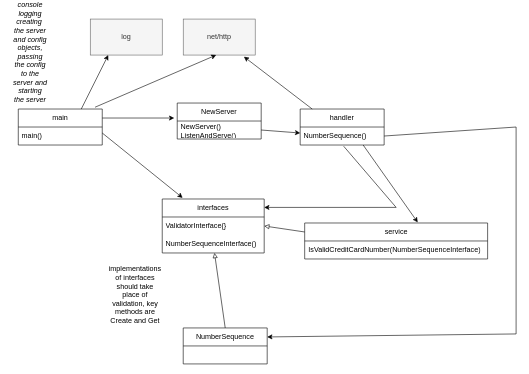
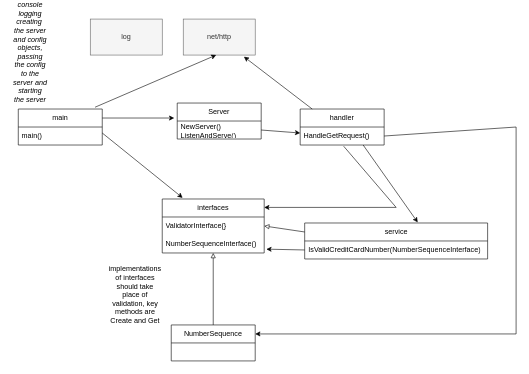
  <mxCell id="0" />
  <mxCell id="1" parent="0" />
  <mxCell id="2" value="main" style="swimlane;fontStyle=0;childLayout=stackLayout;horizontal=1;startSize=30;horizontalStack=0;resizeParent=1;resizeParentMax=0;resizeLast=0;collapsible=1;marginBottom=0;whiteSpace=wrap;html=1;" parent="1" vertex="1"><mxGeometry x="30" y="170" width="140" height="60" as="geometry" /></mxCell>
  <mxCell id="3" value="main()" style="text;strokeColor=none;fillColor=none;align=left;verticalAlign=middle;spacingLeft=4;spacingRight=4;overflow=hidden;points=[[0,0.5],[1,0.5]];portConstraint=eastwest;rotatable=0;whiteSpace=wrap;html=1;" parent="2" vertex="1"><mxGeometry y="30" width="140" height="30" as="geometry" /></mxCell>
  <mxCell id="4" value="" style="endArrow=classic;html=1;rounded=0;entryX=0.2;entryY=-0.022;entryDx=0;entryDy=0;entryPerimeter=0;" parent="1" target="5" edge="1"><mxGeometry width="50" height="50" relative="1" as="geometry"><mxPoint x="170" y="210" as="sourcePoint" /><mxPoint x="260" y="210" as="targetPoint" /></mxGeometry></mxCell>
  <mxCell id="5" value="interfaces" style="swimlane;fontStyle=0;childLayout=stackLayout;horizontal=1;startSize=30;horizontalStack=0;resizeParent=1;resizeParentMax=0;resizeLast=0;collapsible=1;marginBottom=0;whiteSpace=wrap;html=1;" parent="1" vertex="1"><mxGeometry x="270" y="320" width="170" height="90" as="geometry" /></mxCell>
  <mxCell id="6" value="&lt;div&gt;ValidatorInterface{}&lt;/div&gt;" style="text;strokeColor=none;fillColor=none;align=left;verticalAlign=middle;spacingLeft=4;spacingRight=4;overflow=hidden;points=[[0,0.5],[1,0.5]];portConstraint=eastwest;rotatable=0;whiteSpace=wrap;html=1;" parent="5" vertex="1"><mxGeometry y="30" width="170" height="30" as="geometry" /></mxCell>
  <mxCell id="7" value="NumberSequenceInterface()" style="text;strokeColor=none;fillColor=none;align=left;verticalAlign=middle;spacingLeft=4;spacingRight=4;overflow=hidden;points=[[0,0.5],[1,0.5]];portConstraint=eastwest;rotatable=0;whiteSpace=wrap;html=1;" parent="5" vertex="1"><mxGeometry y="60" width="170" height="30" as="geometry" /></mxCell>
  <mxCell id="8" value="handler" style="swimlane;fontStyle=0;childLayout=stackLayout;horizontal=1;startSize=30;horizontalStack=0;resizeParent=1;resizeParentMax=0;resizeLast=0;collapsible=1;marginBottom=0;whiteSpace=wrap;html=1;" parent="1" vertex="1"><mxGeometry x="500" y="170" width="140" height="60" as="geometry" /></mxCell>
- <mxCell id="9" value="NumberSequence()" style="text;strokeColor=none;fillColor=none;align=left;verticalAlign=middle;spacingLeft=4;spacingRight=4;overflow=hidden;points=[[0,0.5],[1,0.5]];portConstraint=eastwest;rotatable=0;whiteSpace=wrap;html=1;" parent="8" vertex="1"><mxGeometry y="30" width="140" height="30" as="geometry" /></mxCell>
+ <mxCell id="9" value="HandleGetRequest()" style="text;strokeColor=none;fillColor=none;align=left;verticalAlign=middle;spacingLeft=4;spacingRight=4;overflow=hidden;points=[[0,0.5],[1,0.5]];portConstraint=eastwest;rotatable=0;whiteSpace=wrap;html=1;" parent="8" vertex="1"><mxGeometry y="30" width="140" height="30" as="geometry" /></mxCell>
  <mxCell id="10" value="service" style="swimlane;fontStyle=0;childLayout=stackLayout;horizontal=1;startSize=30;horizontalStack=0;resizeParent=1;resizeParentMax=0;resizeLast=0;collapsible=1;marginBottom=0;whiteSpace=wrap;html=1;" parent="1" vertex="1"><mxGeometry x="507.5" y="360" width="305" height="60" as="geometry" /></mxCell>
  <mxCell id="11" value="IsValidCreditCardNumber(NumberSequenceInterface)" style="text;strokeColor=none;fillColor=none;align=left;verticalAlign=middle;spacingLeft=4;spacingRight=4;overflow=hidden;points=[[0,0.5],[1,0.5]];portConstraint=eastwest;rotatable=0;whiteSpace=wrap;html=1;" parent="10" vertex="1"><mxGeometry y="30" width="305" height="30" as="geometry" /></mxCell>
  <mxCell id="12" value="" style="endArrow=classic;html=1;rounded=0;exitX=0.518;exitY=1.067;exitDx=0;exitDy=0;exitPerimeter=0;entryX=1;entryY=0.156;entryDx=0;entryDy=0;entryPerimeter=0;" parent="1" source="9" target="5" edge="1"><mxGeometry width="50" height="50" relative="1" as="geometry"><mxPoint x="680" y="250" as="sourcePoint" /><mxPoint x="730" y="200" as="targetPoint" /><Array as="points"><mxPoint x="660" y="334" /></Array></mxGeometry></mxCell>
  <mxCell id="13" value="" style="endArrow=classic;html=1;rounded=0;exitX=1;exitY=0.25;exitDx=0;exitDy=0;" parent="1" source="2" edge="1"><mxGeometry width="50" height="50" relative="1" as="geometry"><mxPoint x="460" y="170" as="sourcePoint" /><mxPoint x="290" y="185" as="targetPoint" /></mxGeometry></mxCell>
- <mxCell id="14" value="NumberSequence" style="swimlane;fontStyle=0;childLayout=stackLayout;horizontal=1;startSize=30;horizontalStack=0;resizeParent=1;resizeParentMax=0;resizeLast=0;collapsible=1;marginBottom=0;whiteSpace=wrap;html=1;" parent="1" vertex="1"><mxGeometry x="305" y="535" width="140" height="60" as="geometry" /></mxCell>
+ <mxCell id="14" value="NumberSequence" style="swimlane;fontStyle=0;childLayout=stackLayout;horizontal=1;startSize=30;horizontalStack=0;resizeParent=1;resizeParentMax=0;resizeLast=0;collapsible=1;marginBottom=0;whiteSpace=wrap;html=1;" parent="1" vertex="1"><mxGeometry x="285" y="530" width="140" height="60" as="geometry" /></mxCell>
+ <mxCell id="15" value="" style="endArrow=classic;html=1;rounded=0;exitX=0;exitY=0.5;exitDx=0;exitDy=0;entryX=1.021;entryY=0.788;entryDx=0;entryDy=0;entryPerimeter=0;" parent="1" source="11" target="7" edge="1"><mxGeometry width="50" height="50" relative="1" as="geometry"><mxPoint x="260" y="600" as="sourcePoint" /><mxPoint x="310" y="550" as="targetPoint" /></mxGeometry></mxCell>
  <mxCell id="16" value="" style="endArrow=block;html=1;rounded=0;exitX=0.5;exitY=0;exitDx=0;exitDy=0;endFill=0;" parent="1" source="14" target="7" edge="1"><mxGeometry width="50" height="50" relative="1" as="geometry"><mxPoint x="355" y="520" as="sourcePoint" /><mxPoint x="450" y="460" as="targetPoint" /></mxGeometry></mxCell>
  <mxCell id="17" value="&lt;i&gt;console logging&lt;/i&gt;&lt;div&gt;&lt;i&gt;creating&amp;nbsp; the server and config objects, passing the config to the server and starting the server&lt;/i&gt;&lt;/div&gt;" style="text;html=1;align=center;verticalAlign=middle;whiteSpace=wrap;rounded=0;" parent="1" vertex="1"><mxGeometry x="20" y="60" width="60" height="30" as="geometry" /></mxCell>
  <mxCell id="18" value="implementations of interfaces should take place of validation, key methods are Create and Get" style="text;html=1;align=center;verticalAlign=middle;whiteSpace=wrap;rounded=0;" parent="1" vertex="1"><mxGeometry x="195" y="465" width="60" height="30" as="geometry" /></mxCell>
  <mxCell id="19" value="net/http" style="rounded=0;whiteSpace=wrap;html=1;fillColor=#f5f5f5;fontColor=#333333;strokeColor=#666666;" parent="1" vertex="1"><mxGeometry x="305" y="20" width="120" height="60" as="geometry" /></mxCell>
  <mxCell id="20" value="" style="endArrow=classic;html=1;rounded=0;exitX=0.914;exitY=-0.05;exitDx=0;exitDy=0;exitPerimeter=0;" parent="1" source="2" edge="1"><mxGeometry width="50" height="50" relative="1" as="geometry"><mxPoint x="360" y="150" as="sourcePoint" /><mxPoint x="360" y="80" as="targetPoint" /></mxGeometry></mxCell>
  <mxCell id="21" value="log" style="rounded=0;whiteSpace=wrap;html=1;fillColor=#f5f5f5;fontColor=#333333;strokeColor=#666666;" parent="1" vertex="1"><mxGeometry x="150" y="20" width="120" height="60" as="geometry" /></mxCell>
- <mxCell id="22" value="" style="endArrow=classic;html=1;rounded=0;entryX=0.25;entryY=1;entryDx=0;entryDy=0;exitX=0.75;exitY=0;exitDx=0;exitDy=0;" parent="1" source="2" target="21" edge="1"><mxGeometry width="50" height="50" relative="1" as="geometry"><mxPoint x="310" y="150" as="sourcePoint" /><mxPoint x="460" y="100" as="targetPoint" /></mxGeometry></mxCell>
  <mxCell id="23" value="" style="endArrow=classic;html=1;rounded=0;exitX=0.143;exitY=0;exitDx=0;exitDy=0;exitPerimeter=0;entryX=0.843;entryY=1.046;entryDx=0;entryDy=0;entryPerimeter=0;" parent="1" source="8" target="19" edge="1"><mxGeometry width="50" height="50" relative="1" as="geometry"><mxPoint x="530" y="120" as="sourcePoint" /><mxPoint x="580" y="70" as="targetPoint" /></mxGeometry></mxCell>
  <mxCell id="24" value="" style="endArrow=block;html=1;rounded=0;exitX=0;exitY=0.25;exitDx=0;exitDy=0;entryX=1;entryY=0.5;entryDx=0;entryDy=0;endFill=0;" parent="1" source="10" target="6" edge="1"><mxGeometry width="50" height="50" relative="1" as="geometry"><mxPoint x="620" y="340" as="sourcePoint" /><mxPoint x="670" y="290" as="targetPoint" /></mxGeometry></mxCell>
  <mxCell id="25" value="" style="endArrow=classic;html=1;rounded=0;exitX=0.75;exitY=1;exitDx=0;exitDy=0;exitPerimeter=0;entryX=0.618;entryY=-0.017;entryDx=0;entryDy=0;entryPerimeter=0;" parent="1" source="9" target="10" edge="1"><mxGeometry width="50" height="50" relative="1" as="geometry"><mxPoint x="720" y="300" as="sourcePoint" /><mxPoint x="770" y="250" as="targetPoint" /></mxGeometry></mxCell>
  <mxCell id="26" value="" style="endArrow=classic;html=1;rounded=0;entryX=1;entryY=0.25;entryDx=0;entryDy=0;exitX=1;exitY=0.5;exitDx=0;exitDy=0;" parent="1" source="9" target="14" edge="1"><mxGeometry width="50" height="50" relative="1" as="geometry"><mxPoint x="860" y="545" as="sourcePoint" /><mxPoint x="710" y="480" as="targetPoint" /><Array as="points"><mxPoint x="860" y="200" /><mxPoint x="860" y="545" /></Array></mxGeometry></mxCell>
- <mxCell id="27" value="NewServer" style="swimlane;fontStyle=0;childLayout=stackLayout;horizontal=1;startSize=30;horizontalStack=0;resizeParent=1;resizeParentMax=0;resizeLast=0;collapsible=1;marginBottom=0;whiteSpace=wrap;html=1;" vertex="1" parent="1"><mxGeometry x="295" y="160" width="140" height="60" as="geometry" /></mxCell>
+ <mxCell id="27" value="Server" style="swimlane;fontStyle=0;childLayout=stackLayout;horizontal=1;startSize=30;horizontalStack=0;resizeParent=1;resizeParentMax=0;resizeLast=0;collapsible=1;marginBottom=0;whiteSpace=wrap;html=1;" vertex="1" parent="1"><mxGeometry x="295" y="160" width="140" height="60" as="geometry" /></mxCell>
  <mxCell id="28" value="NewServer()&lt;div&gt;ListenAndServe()&lt;/div&gt;" style="text;strokeColor=none;fillColor=none;align=left;verticalAlign=middle;spacingLeft=4;spacingRight=4;overflow=hidden;points=[[0,0.5],[1,0.5]];portConstraint=eastwest;rotatable=0;whiteSpace=wrap;html=1;" vertex="1" parent="27"><mxGeometry y="30" width="140" height="30" as="geometry" /></mxCell>
  <mxCell id="29" value="" style="endArrow=classic;html=1;rounded=0;exitX=1;exitY=0.5;exitDx=0;exitDy=0;" edge="1" parent="1" source="28"><mxGeometry width="50" height="50" relative="1" as="geometry"><mxPoint x="450" y="260" as="sourcePoint" /><mxPoint x="500" y="210" as="targetPoint" /></mxGeometry></mxCell>
